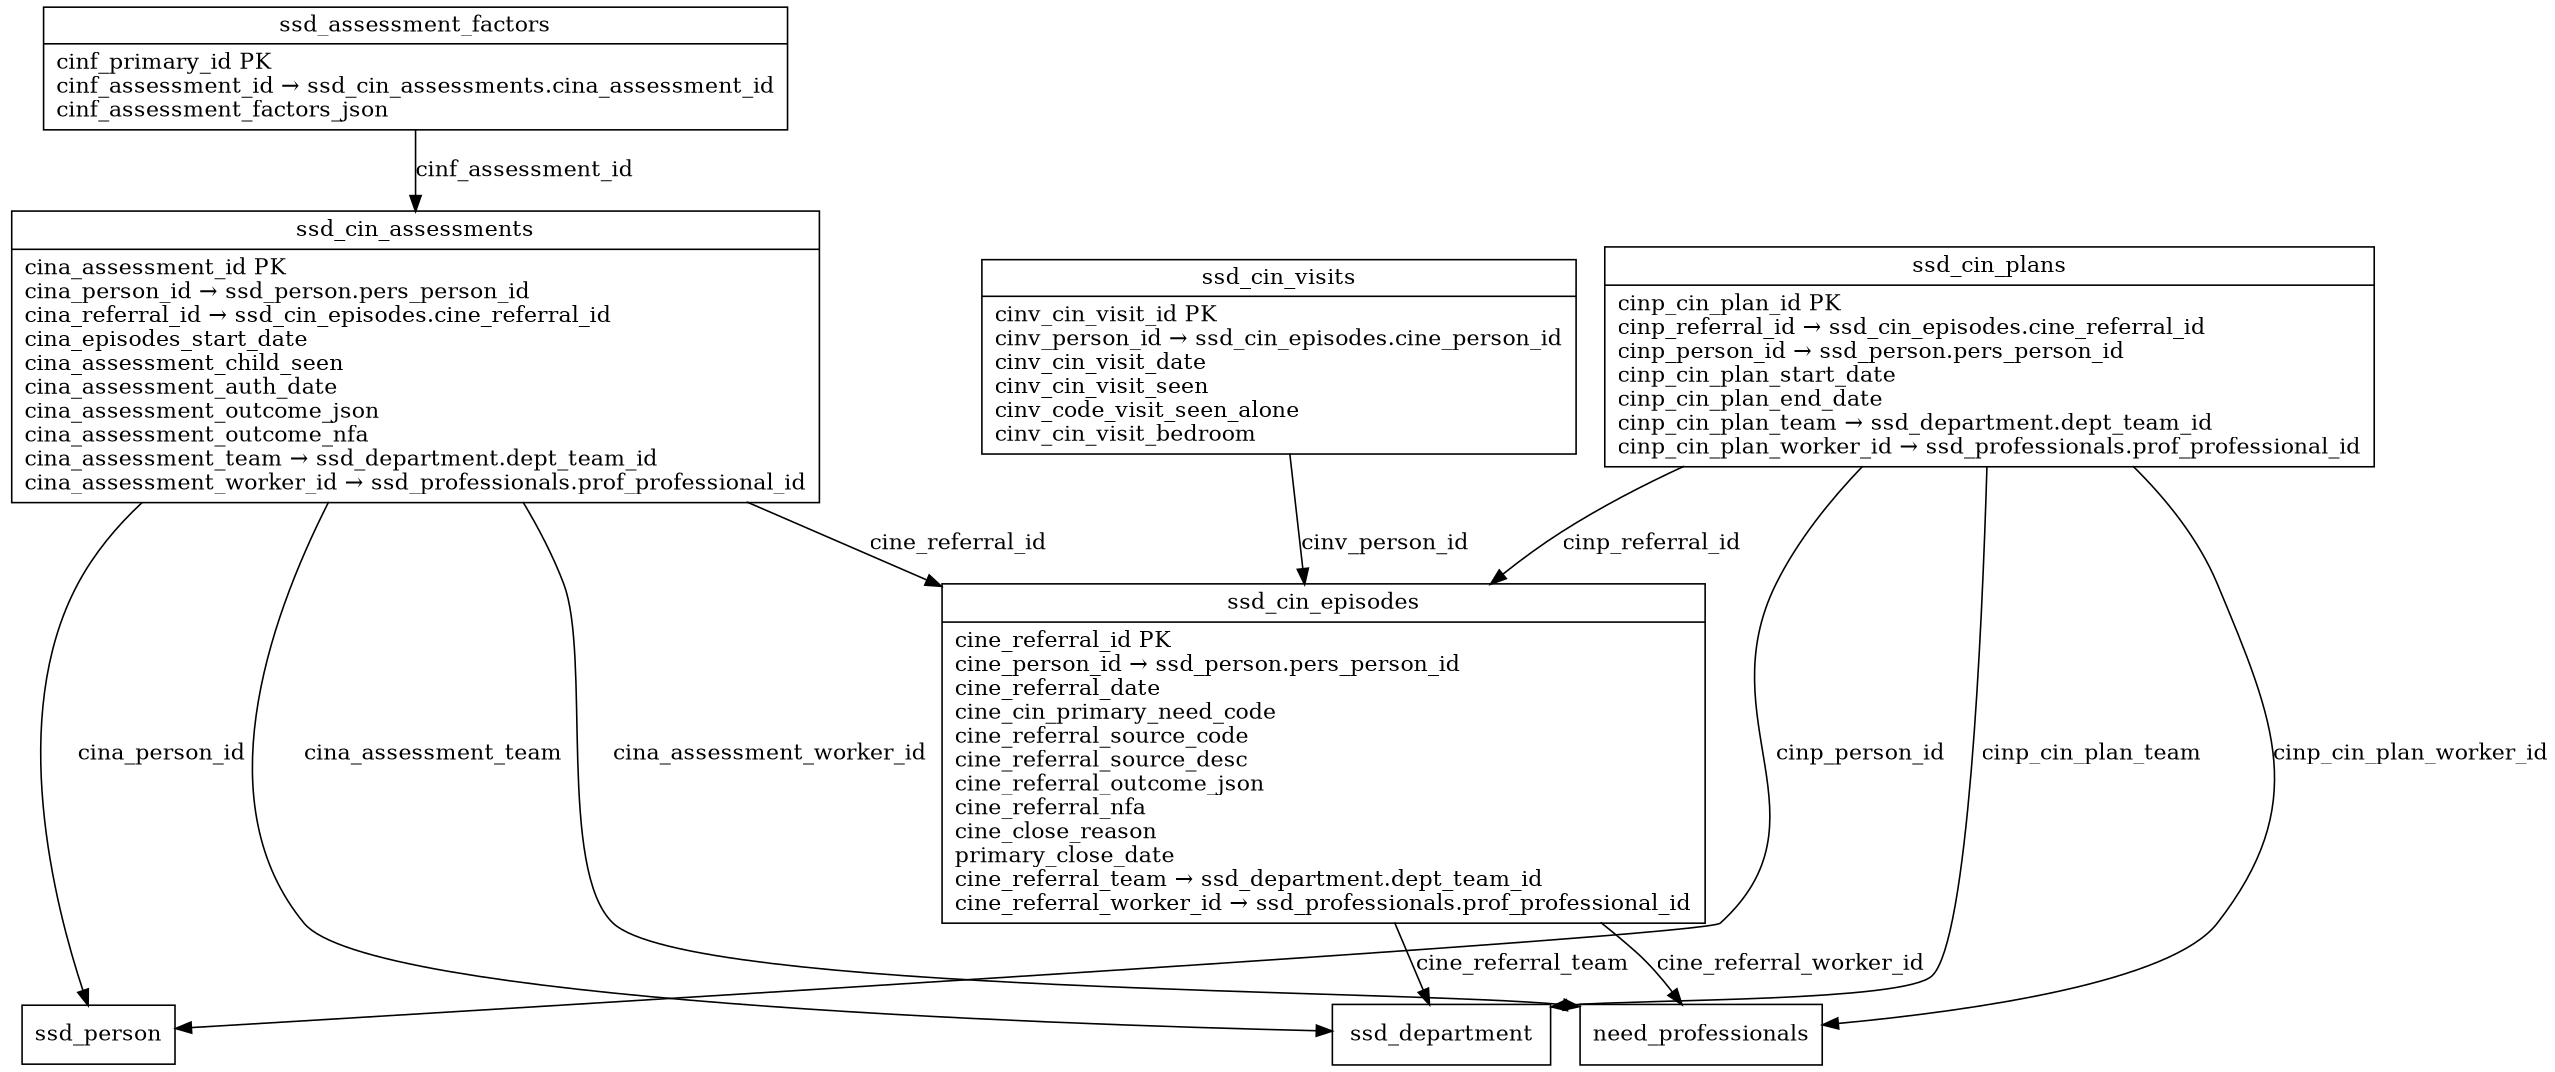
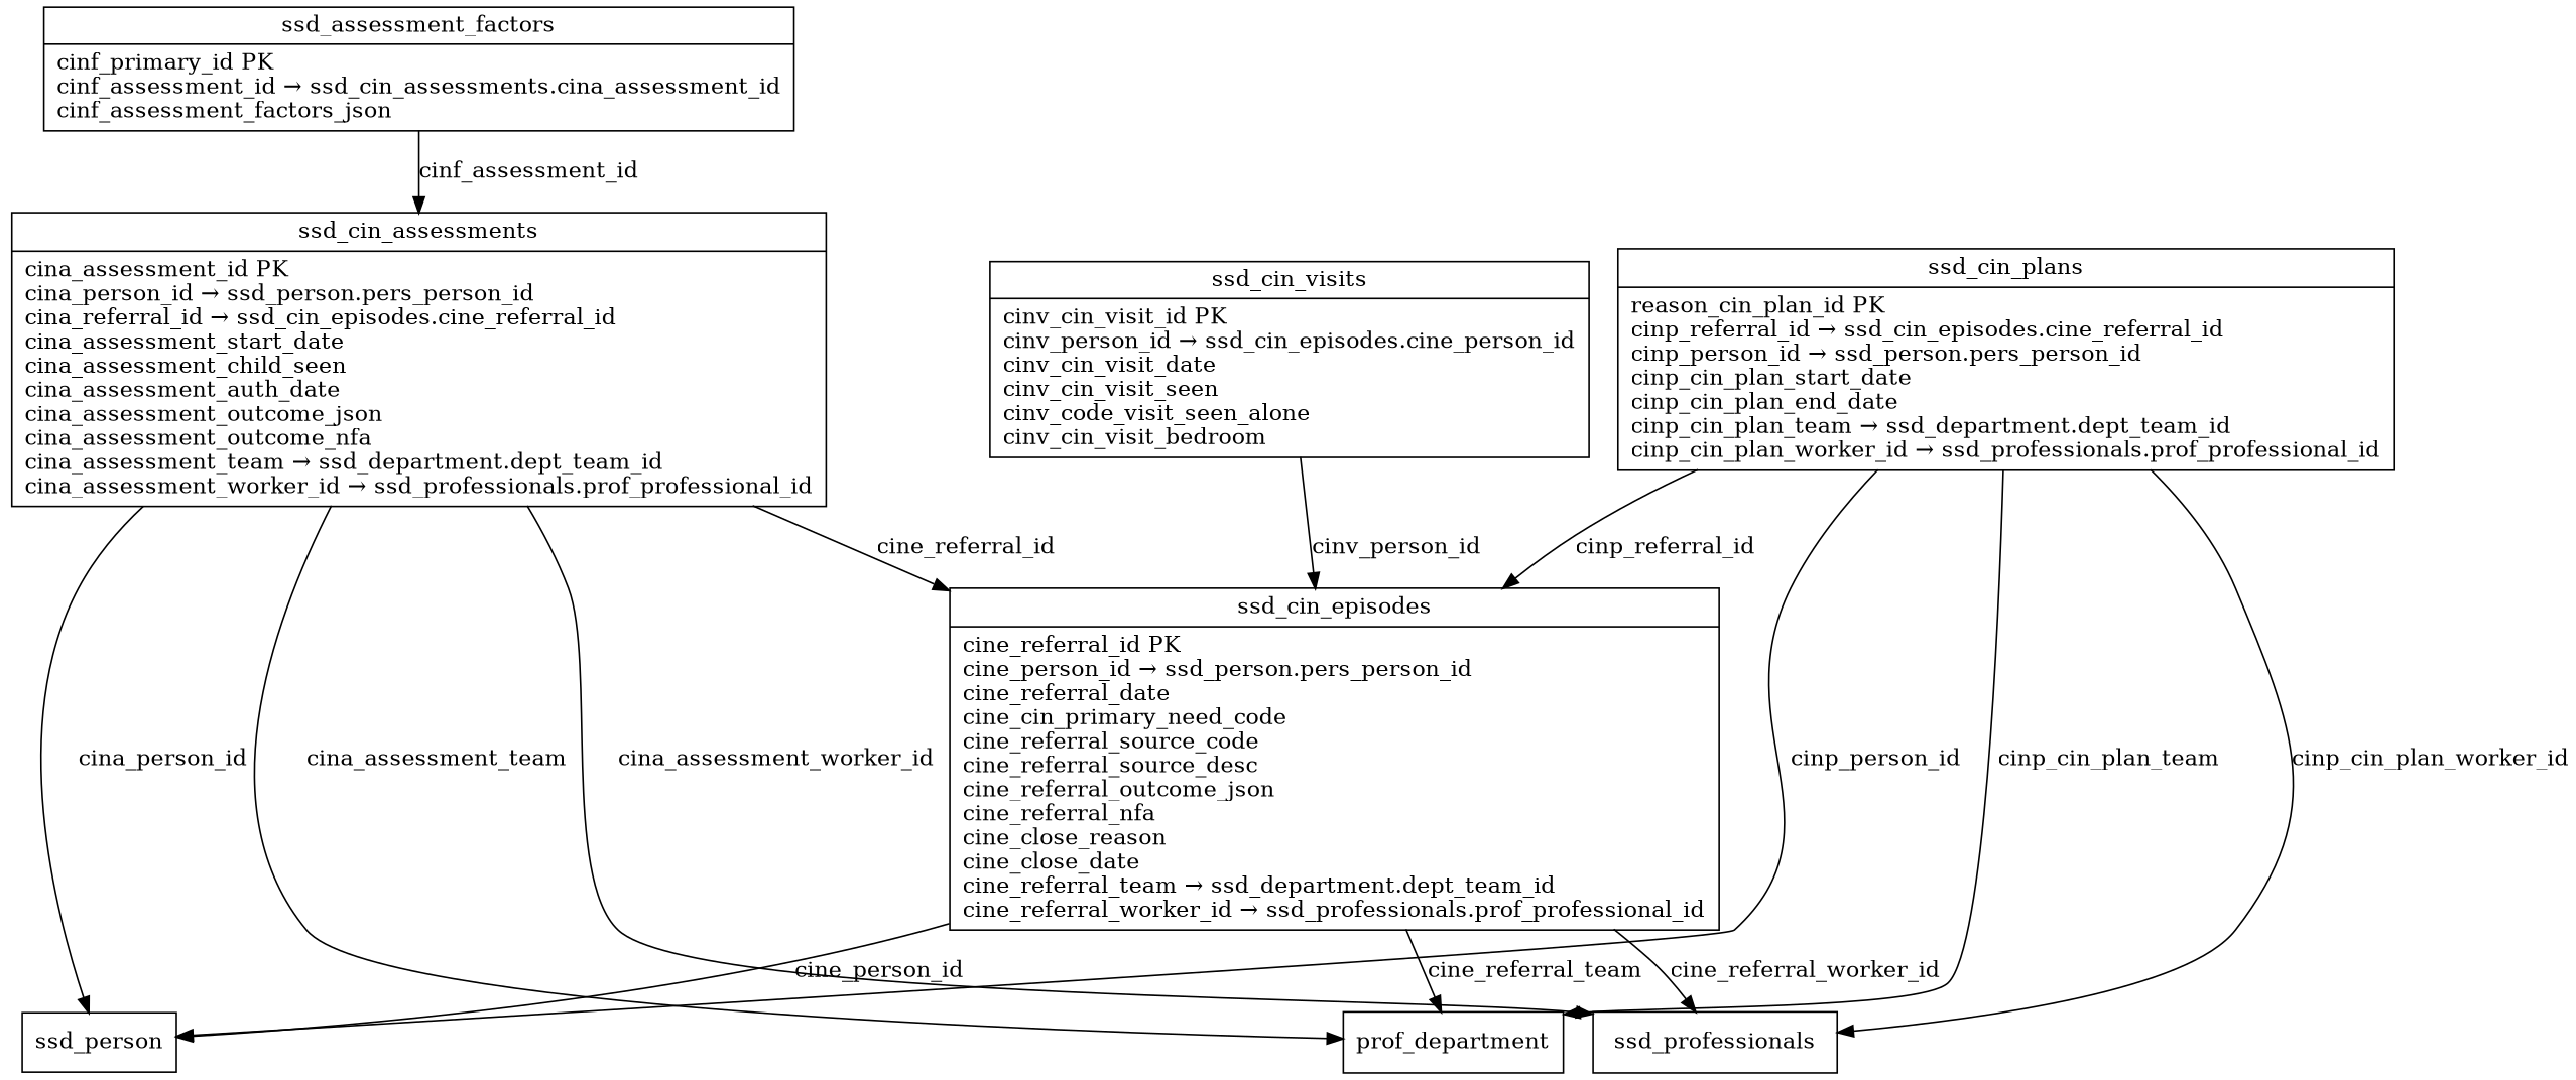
  digraph {
    node [shape=record]
    n1 [label="{ssd_assessment_factors|cinf_primary_id PK\lcinf_assessment_id → ssd_cin_assessments.cina_assessment_id\lcinf_assessment_factors_json\l}"]
-   n2 [label="{ssd_cin_assessments|cina_assessment_id PK\lcina_person_id → ssd_person.pers_person_id\lcina_referral_id → ssd_cin_episodes.cine_referral_id\lcina_episodes_start_date\lcina_assessment_child_seen\lcina_assessment_auth_date\lcina_assessment_outcome_json\lcina_assessment_outcome_nfa\lcina_assessment_team → ssd_department.dept_team_id\lcina_assessment_worker_id → ssd_professionals.prof_professional_id\l}"]
-   n3 [label="{ssd_cin_episodes|cine_referral_id PK\lcine_person_id → ssd_person.pers_person_id\lcine_referral_date\lcine_cin_primary_need_code\lcine_referral_source_code\lcine_referral_source_desc\lcine_referral_outcome_json\lcine_referral_nfa\lcine_close_reason\lprimary_close_date\lcine_referral_team → ssd_department.dept_team_id\lcine_referral_worker_id → ssd_professionals.prof_professional_id\l}"]
+   n2 [label="{ssd_cin_assessments|cina_assessment_id PK\lcina_person_id → ssd_person.pers_person_id\lcina_referral_id → ssd_cin_episodes.cine_referral_id\lcina_assessment_start_date\lcina_assessment_child_seen\lcina_assessment_auth_date\lcina_assessment_outcome_json\lcina_assessment_outcome_nfa\lcina_assessment_team → ssd_department.dept_team_id\lcina_assessment_worker_id → ssd_professionals.prof_professional_id\l}"]
+   n3 [label="{ssd_cin_episodes|cine_referral_id PK\lcine_person_id → ssd_person.pers_person_id\lcine_referral_date\lcine_cin_primary_need_code\lcine_referral_source_code\lcine_referral_source_desc\lcine_referral_outcome_json\lcine_referral_nfa\lcine_close_reason\lcine_close_date\lcine_referral_team → ssd_department.dept_team_id\lcine_referral_worker_id → ssd_professionals.prof_professional_id\l}"]
    ssd_person
-   ssd_department
-   ssd_professionals [label=need_professionals]
+   ssd_department [label=prof_department]
+   ssd_professionals
    n7 [label="{ssd_cin_visits|cinv_cin_visit_id PK\lcinv_person_id → ssd_cin_episodes.cine_person_id\lcinv_cin_visit_date\lcinv_cin_visit_seen\lcinv_code_visit_seen_alone\lcinv_cin_visit_bedroom\l}"]
-   n8 [label="{ssd_cin_plans|cinp_cin_plan_id PK\lcinp_referral_id → ssd_cin_episodes.cine_referral_id\lcinp_person_id → ssd_person.pers_person_id\lcinp_cin_plan_start_date\lcinp_cin_plan_end_date\lcinp_cin_plan_team → ssd_department.dept_team_id\lcinp_cin_plan_worker_id → ssd_professionals.prof_professional_id\l}"]
+   n8 [label="{ssd_cin_plans|reason_cin_plan_id PK\lcinp_referral_id → ssd_cin_episodes.cine_referral_id\lcinp_person_id → ssd_person.pers_person_id\lcinp_cin_plan_start_date\lcinp_cin_plan_end_date\lcinp_cin_plan_team → ssd_department.dept_team_id\lcinp_cin_plan_worker_id → ssd_professionals.prof_professional_id\l}"]
    n1 -> n2 [label=cinf_assessment_id]
    n2 -> n3 [label=cine_referral_id]
    n2 -> ssd_person [label=cina_person_id]
    n2 -> ssd_department [label=cina_assessment_team]
    n2 -> ssd_professionals [label=cina_assessment_worker_id]
+   n3 -> ssd_person [label=cine_person_id]
    n3 -> ssd_department [label=cine_referral_team]
    n3 -> ssd_professionals [label=cine_referral_worker_id]
    n7 -> n3 [label=cinv_person_id]
    n8 -> n3 [label=cinp_referral_id]
    n8 -> ssd_person [label=cinp_person_id]
    n8 -> ssd_department [label=cinp_cin_plan_team]
    n8 -> ssd_professionals [label=cinp_cin_plan_worker_id]
  }
